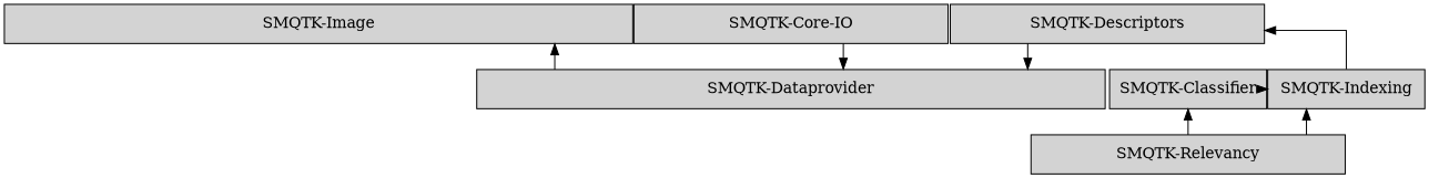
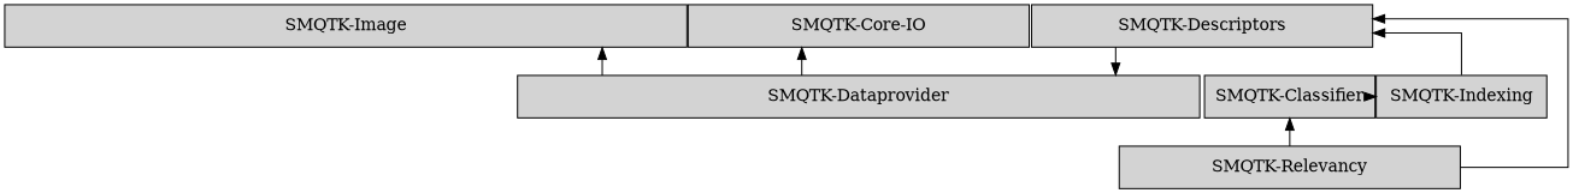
  digraph {
    nodesep=0
    rankdir=BT
    ranksep=0.33
    splines=ortho
    node [shape=box style=filled]
    n1 [label="SMQTK-Image" width=8]
    n2 [label="SMQTK-Dataprovider" width=8]
    n3 [label="SMQTK-Core-IO" width=4]
    n4 [label="SMQTK-Descriptors" width=4]
    n5 [label="SMQTK-Classifier" width=2]
    n6 [label="SMQTK-Indexing" width=2]
    n7 [label="SMQTK-Relevancy" width=4]
    subgraph sub_1 {
      rank=same
      n1
    }
    subgraph sub_2 {
      rank=same
      n2
    }
    subgraph sub_3 {
      rank=same
      n3
      n4
    }
    subgraph sub_4 {
      rank=same
      n5
      n6
    }
    subgraph sub_5 {
      rank=same
      n7
    }
    n2 -> n1
-   n3 -> n2
+   n2 -> n3
    n4 -> n2
    n5 -> n6
    n6 -> n4
    n7 -> n5
-   n7 -> n6
+   n7 -> n4
  }
